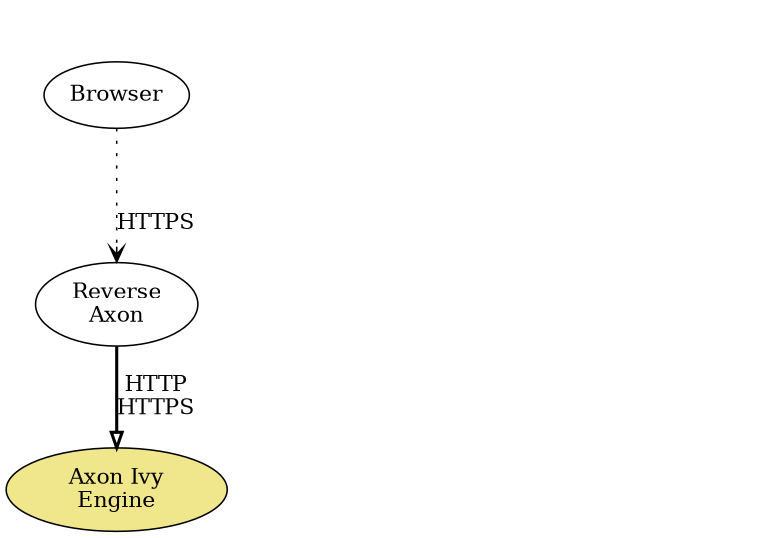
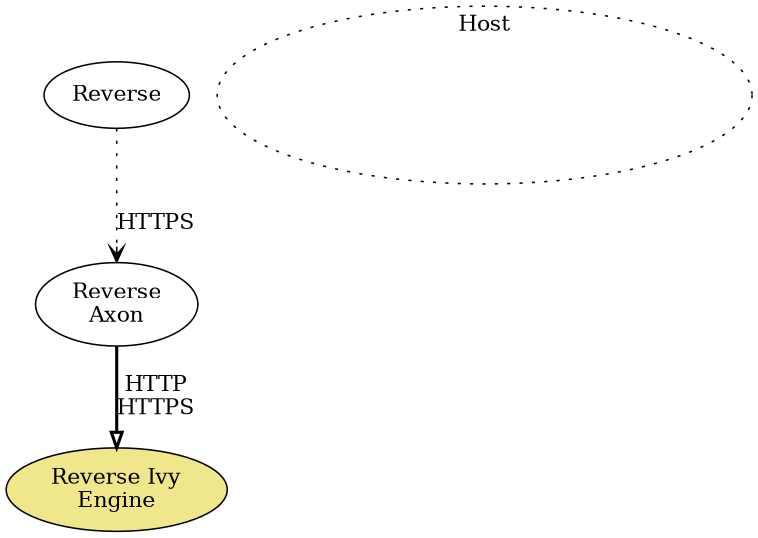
  digraph {
    node [color=black fillcolor=white style=filled]
-   n1 [height=0.6 label=Browser width=1.3]
+   n1 [height=0.6 label=Reverse width=1.3]
    n2 [height=0.6 label="Reverse\nAxon" width=1.3]
-   n3 [fillcolor=khaki fontcolor=black height=0.6 label="Axon Ivy\nEngine" width=1.3]
+   n3 [fillcolor=khaki fontcolor=black height=0.6 label="Reverse Ivy\nEngine" width=1.3]
+   n4 [fontcolor=black height=1.6 label=Host labelloc=t style="dotted,filled" width=4.8]
    n1 -> n2 [arrowhead=vee label=HTTPS style=dotted]
    n2 -> n3 [arrowhead=onormal label="HTTP\nHTTPS" style=bold]
  }
